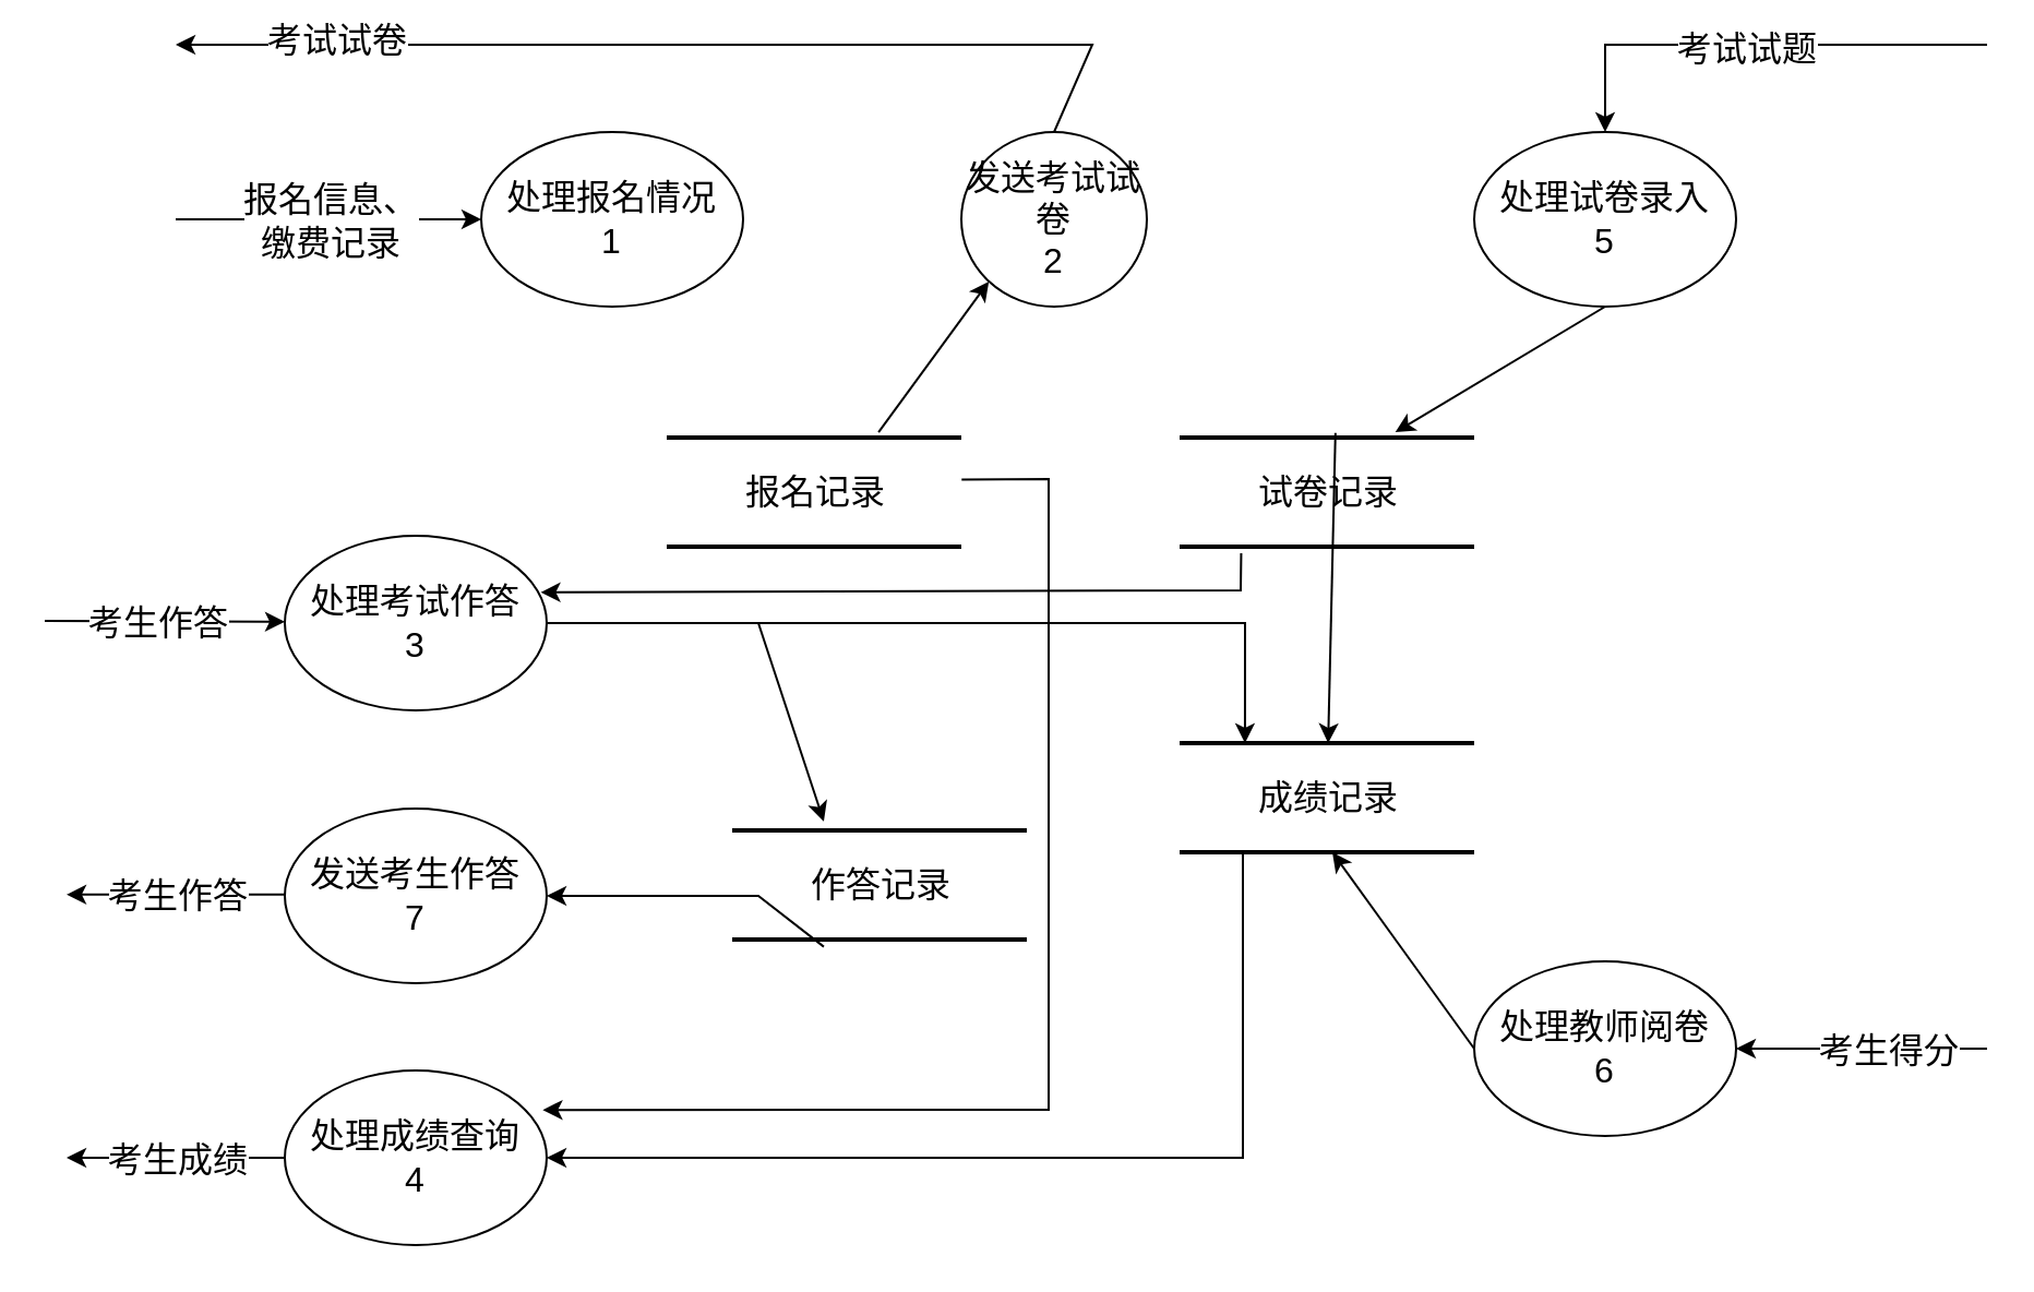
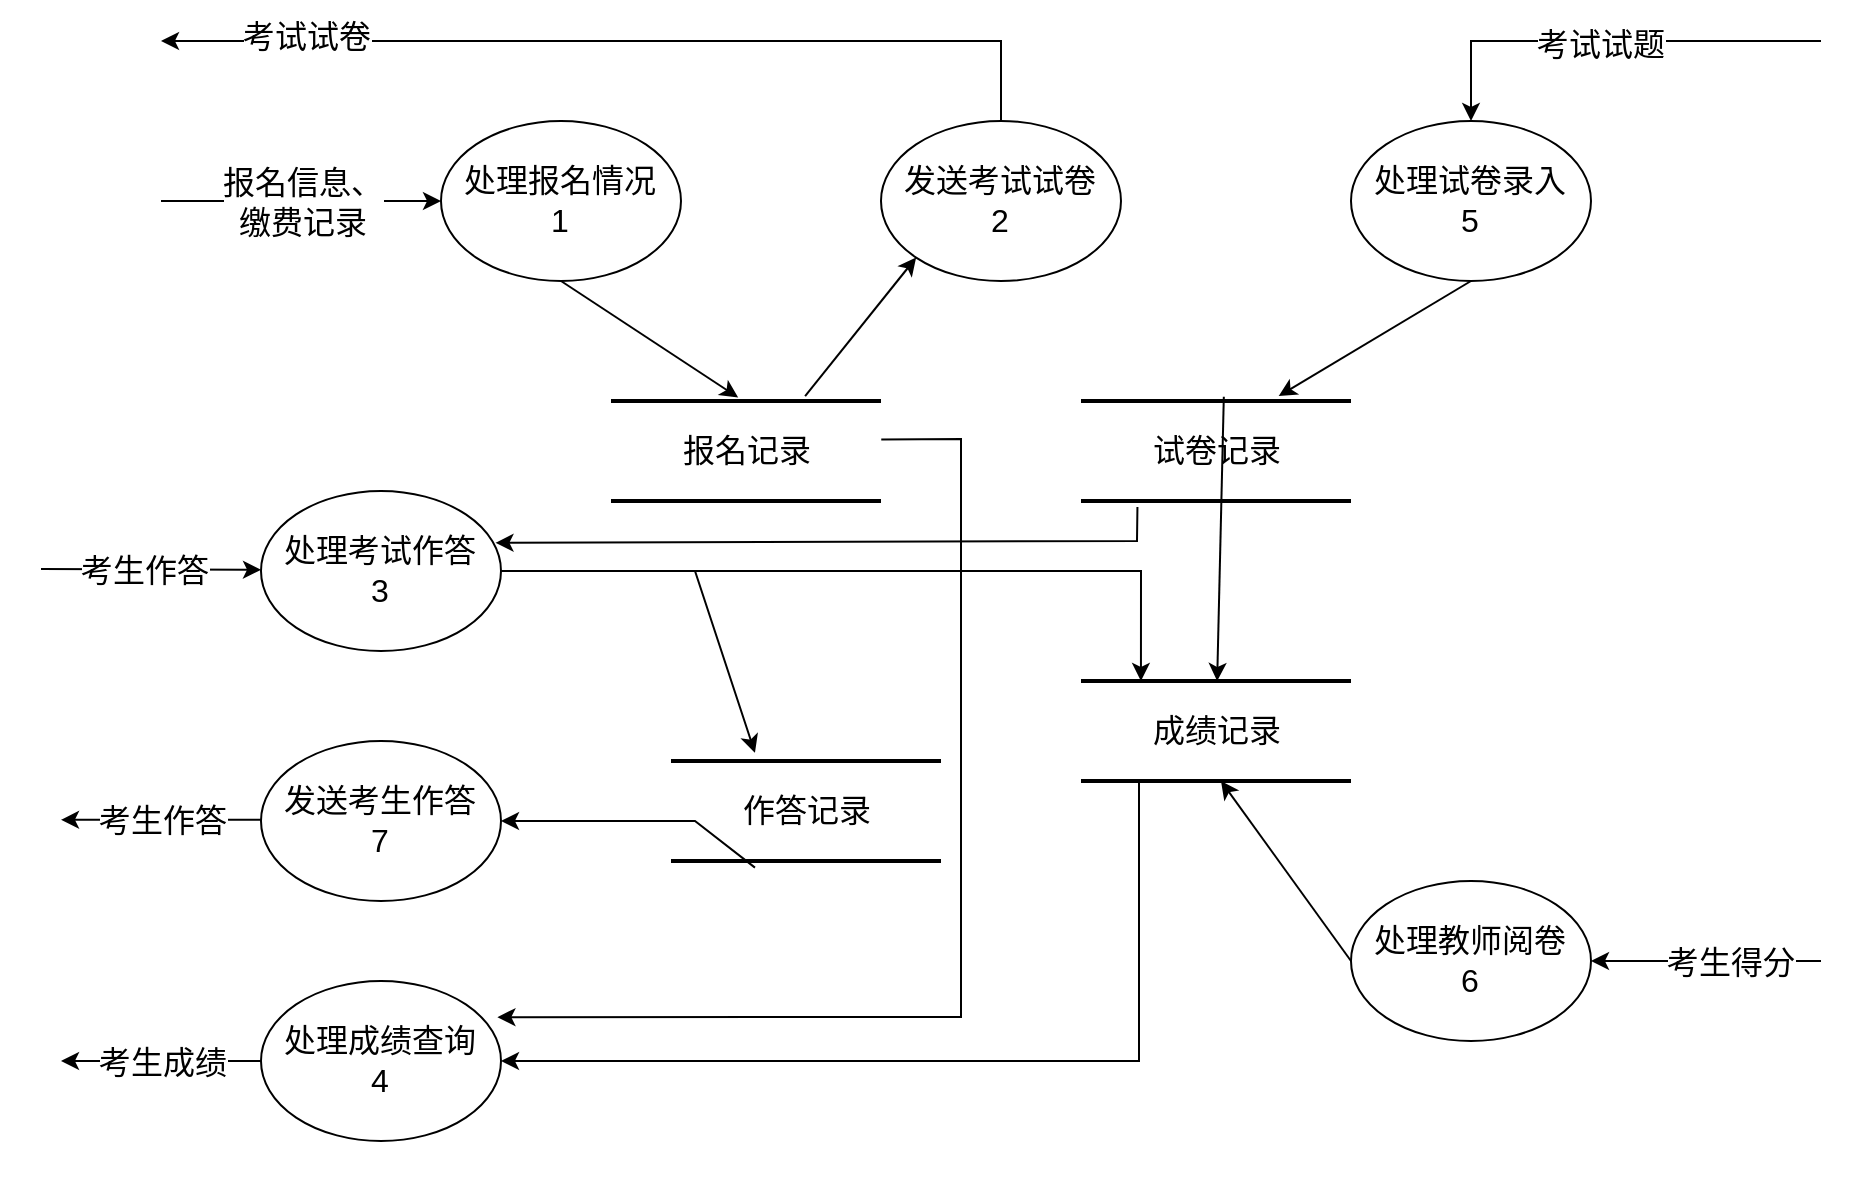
  <mxCell id="0" />
  <mxCell id="1" parent="0" />
  <mxCell id="2" value="&lt;font style=&quot;font-size: 16px;&quot;&gt;报名记录&lt;/font&gt;" style="html=1;rounded=0;shadow=0;comic=0;labelBackgroundColor=none;strokeWidth=2;fontFamily=Verdana;fontSize=12;align=center;shape=mxgraph.ios7ui.horLines;" vertex="1" parent="1"><mxGeometry x="305" y="200" width="135" height="50" as="geometry" /></mxCell>
  <mxCell id="3" value="处理报名情况&lt;br style=&quot;font-size: 16px;&quot;&gt;1" style="ellipse;whiteSpace=wrap;html=1;fontSize=16;" vertex="1" parent="1"><mxGeometry x="220" y="60" width="120" height="80" as="geometry" /></mxCell>
  <mxCell id="4" value="" style="endArrow=classic;html=1;rounded=0;entryX=0;entryY=0.5;entryDx=0;entryDy=0;" edge="1" parent="1" target="3"><mxGeometry width="50" height="50" relative="1" as="geometry"><mxPoint x="80" y="100" as="sourcePoint" /><mxPoint x="150" y="70" as="targetPoint" /></mxGeometry></mxCell>
  <mxCell id="5" value="&lt;span style=&quot;font-size: 16px;&quot;&gt;报名信息、&lt;br&gt;缴费记录&lt;br&gt;&lt;/span&gt;" style="edgeLabel;html=1;align=center;verticalAlign=middle;resizable=0;points=[];" vertex="1" connectable="0" parent="4"><mxGeometry x="0.248" y="-2" relative="1" as="geometry"><mxPoint x="-17" y="-2" as="offset" /></mxGeometry></mxCell>
- <mxCell id="7" value="发送考试试卷&lt;br style=&quot;font-size: 16px;&quot;&gt;2" style="ellipse;whiteSpace=wrap;html=1;fontSize=16;" vertex="1" parent="1"><mxGeometry x="440" y="60" width="85" height="80" as="geometry" /></mxCell>
+ <mxCell id="6" value="" style="endArrow=classic;html=1;rounded=0;exitX=0.5;exitY=1;exitDx=0;exitDy=0;entryX=0.471;entryY=-0.035;entryDx=0;entryDy=0;entryPerimeter=0;" edge="1" parent="1" source="3" target="2"><mxGeometry width="50" height="50" relative="1" as="geometry"><mxPoint x="370" y="170" as="sourcePoint" /><mxPoint x="420" y="120" as="targetPoint" /></mxGeometry></mxCell>
+ <mxCell id="7" value="发送考试试卷&lt;br style=&quot;font-size: 16px;&quot;&gt;2" style="ellipse;whiteSpace=wrap;html=1;fontSize=16;" vertex="1" parent="1"><mxGeometry x="440" y="60" width="120" height="80" as="geometry" /></mxCell>
  <mxCell id="8" value="" style="endArrow=classic;html=1;rounded=0;exitX=0.719;exitY=-0.049;exitDx=0;exitDy=0;exitPerimeter=0;entryX=0;entryY=1;entryDx=0;entryDy=0;" edge="1" parent="1" source="2" target="7"><mxGeometry width="50" height="50" relative="1" as="geometry"><mxPoint x="430" y="230" as="sourcePoint" /><mxPoint x="480" y="180" as="targetPoint" /></mxGeometry></mxCell>
  <mxCell id="9" value="" style="endArrow=classic;html=1;rounded=0;exitX=0.5;exitY=0;exitDx=0;exitDy=0;" edge="1" parent="1" source="7"><mxGeometry width="50" height="50" relative="1" as="geometry"><mxPoint x="490" y="30" as="sourcePoint" /><mxPoint x="80" y="20" as="targetPoint" /><Array as="points"><mxPoint x="500" y="20" /></Array></mxGeometry></mxCell>
  <mxCell id="10" value="&lt;span style=&quot;font-size: 16px;&quot;&gt;考试试卷&lt;/span&gt;" style="edgeLabel;html=1;align=center;verticalAlign=middle;resizable=0;points=[];" vertex="1" connectable="0" parent="9"><mxGeometry x="0.196" y="-3" relative="1" as="geometry"><mxPoint x="-113" as="offset" /></mxGeometry></mxCell>
  <mxCell id="11" value="&lt;font style=&quot;font-size: 16px;&quot;&gt;试卷记录&lt;/font&gt;" style="html=1;rounded=0;shadow=0;comic=0;labelBackgroundColor=none;strokeWidth=2;fontFamily=Verdana;fontSize=12;align=center;shape=mxgraph.ios7ui.horLines;" vertex="1" parent="1"><mxGeometry x="540" y="200" width="135" height="50" as="geometry" /></mxCell>
  <mxCell id="12" value="&lt;font style=&quot;font-size: 16px;&quot;&gt;作答记录&lt;/font&gt;" style="html=1;rounded=0;shadow=0;comic=0;labelBackgroundColor=none;strokeWidth=2;fontFamily=Verdana;fontSize=12;align=center;shape=mxgraph.ios7ui.horLines;" vertex="1" parent="1"><mxGeometry x="335" y="380" width="135" height="50" as="geometry" /></mxCell>
  <mxCell id="13" value="" style="endArrow=classic;html=1;rounded=0;exitX=0.529;exitY=-0.042;exitDx=0;exitDy=0;exitPerimeter=0;" edge="1" parent="1" source="11" target="14"><mxGeometry width="50" height="50" relative="1" as="geometry"><mxPoint x="740" y="160" as="sourcePoint" /><mxPoint x="790" y="110" as="targetPoint" /></mxGeometry></mxCell>
  <mxCell id="14" value="&lt;font style=&quot;font-size: 16px;&quot;&gt;成绩记录&lt;/font&gt;" style="html=1;rounded=0;shadow=0;comic=0;labelBackgroundColor=none;strokeWidth=2;fontFamily=Verdana;fontSize=12;align=center;shape=mxgraph.ios7ui.horLines;" vertex="1" parent="1"><mxGeometry x="540" y="340" width="135" height="50" as="geometry" /></mxCell>
  <mxCell id="15" value="处理考试作答&lt;br style=&quot;font-size: 16px;&quot;&gt;3" style="ellipse;whiteSpace=wrap;html=1;fontSize=16;" vertex="1" parent="1"><mxGeometry x="130" y="245" width="120" height="80" as="geometry" /></mxCell>
  <mxCell id="16" value="" style="endArrow=classic;html=1;rounded=0;exitX=1;exitY=0.5;exitDx=0;exitDy=0;entryX=0.311;entryY=-0.082;entryDx=0;entryDy=0;entryPerimeter=0;" edge="1" parent="1" source="15" target="12"><mxGeometry width="50" height="50" relative="1" as="geometry"><mxPoint x="360" y="320" as="sourcePoint" /><mxPoint x="410" y="270" as="targetPoint" /><Array as="points"><mxPoint x="347" y="285" /></Array></mxGeometry></mxCell>
  <mxCell id="17" value="" style="endArrow=classic;html=1;rounded=0;entryX=0;entryY=0.5;entryDx=0;entryDy=0;" edge="1" parent="1"><mxGeometry width="50" height="50" relative="1" as="geometry"><mxPoint x="20" y="284" as="sourcePoint" /><mxPoint x="130" y="284.41" as="targetPoint" /></mxGeometry></mxCell>
  <mxCell id="18" value="&lt;span style=&quot;font-size: 16px;&quot;&gt;考生作答&lt;br&gt;&lt;/span&gt;" style="edgeLabel;html=1;align=center;verticalAlign=middle;resizable=0;points=[];" vertex="1" connectable="0" parent="17"><mxGeometry x="0.248" y="-2" relative="1" as="geometry"><mxPoint x="-17" y="-2" as="offset" /></mxGeometry></mxCell>
  <mxCell id="19" value="" style="endArrow=classic;html=1;rounded=0;exitX=1;exitY=0.5;exitDx=0;exitDy=0;entryX=0.222;entryY=0;entryDx=0;entryDy=0;entryPerimeter=0;" edge="1" parent="1" source="15" target="14"><mxGeometry width="50" height="50" relative="1" as="geometry"><mxPoint x="400" y="330" as="sourcePoint" /><mxPoint x="450" y="280" as="targetPoint" /><Array as="points"><mxPoint x="570" y="285" /></Array></mxGeometry></mxCell>
  <mxCell id="20" value="处理成绩查询&lt;br style=&quot;font-size: 16px;&quot;&gt;4" style="ellipse;whiteSpace=wrap;html=1;fontSize=16;" vertex="1" parent="1"><mxGeometry x="130" y="490" width="120" height="80" as="geometry" /></mxCell>
  <mxCell id="21" value="" style="endArrow=classic;html=1;rounded=0;exitX=0;exitY=0.5;exitDx=0;exitDy=0;" edge="1" parent="1" source="20"><mxGeometry width="50" height="50" relative="1" as="geometry"><mxPoint x="10" y="470" as="sourcePoint" /><mxPoint x="30" y="530" as="targetPoint" /></mxGeometry></mxCell>
  <mxCell id="22" value="考生成绩" style="edgeLabel;html=1;align=center;verticalAlign=middle;resizable=0;points=[];fontSize=16;" vertex="1" connectable="0" parent="21"><mxGeometry x="-0.321" y="-4" relative="1" as="geometry"><mxPoint x="-16" y="4" as="offset" /></mxGeometry></mxCell>
  <mxCell id="23" value="" style="endArrow=classic;html=1;rounded=0;entryX=1;entryY=0.5;entryDx=0;entryDy=0;" edge="1" parent="1" target="20"><mxGeometry width="50" height="50" relative="1" as="geometry"><mxPoint x="569" y="390" as="sourcePoint" /><mxPoint x="570" y="490" as="targetPoint" /><Array as="points"><mxPoint x="569" y="530" /></Array></mxGeometry></mxCell>
  <mxCell id="24" value="处理试卷录入&lt;br style=&quot;font-size: 16px;&quot;&gt;5" style="ellipse;whiteSpace=wrap;html=1;fontSize=16;" vertex="1" parent="1"><mxGeometry x="675" y="60" width="120" height="80" as="geometry" /></mxCell>
  <mxCell id="25" value="" style="endArrow=classic;html=1;rounded=0;entryX=0.5;entryY=0;entryDx=0;entryDy=0;" edge="1" parent="1" target="24"><mxGeometry width="50" height="50" relative="1" as="geometry"><mxPoint x="910" y="20" as="sourcePoint" /><mxPoint x="770" y="-50" as="targetPoint" /><Array as="points"><mxPoint x="735" y="20" /></Array></mxGeometry></mxCell>
  <mxCell id="26" value="&lt;span style=&quot;font-size: 16px;&quot;&gt;考试试题&lt;/span&gt;" style="edgeLabel;html=1;align=center;verticalAlign=middle;resizable=0;points=[];" vertex="1" connectable="0" parent="25"><mxGeometry x="0.028" y="1" relative="1" as="geometry"><mxPoint as="offset" /></mxGeometry></mxCell>
  <mxCell id="27" value="" style="endArrow=classic;html=1;rounded=0;exitX=0.5;exitY=1;exitDx=0;exitDy=0;entryX=0.732;entryY=-0.049;entryDx=0;entryDy=0;entryPerimeter=0;" edge="1" parent="1" source="24" target="11"><mxGeometry width="50" height="50" relative="1" as="geometry"><mxPoint x="790" y="240" as="sourcePoint" /><mxPoint x="840" y="190" as="targetPoint" /></mxGeometry></mxCell>
  <mxCell id="28" value="处理教师阅卷&lt;br style=&quot;font-size: 16px;&quot;&gt;6" style="ellipse;whiteSpace=wrap;html=1;fontSize=16;" vertex="1" parent="1"><mxGeometry x="675" y="440" width="120" height="80" as="geometry" /></mxCell>
  <mxCell id="29" value="发送考生作答&lt;br style=&quot;font-size: 16px;&quot;&gt;7" style="ellipse;whiteSpace=wrap;html=1;fontSize=16;" vertex="1" parent="1"><mxGeometry x="130" y="370" width="120" height="80" as="geometry" /></mxCell>
  <mxCell id="30" value="" style="endArrow=classic;html=1;rounded=0;exitX=0.311;exitY=1.066;exitDx=0;exitDy=0;exitPerimeter=0;entryX=1;entryY=0.5;entryDx=0;entryDy=0;" edge="1" parent="1" source="12" target="29"><mxGeometry width="50" height="50" relative="1" as="geometry"><mxPoint x="370" y="480" as="sourcePoint" /><mxPoint x="420" y="430" as="targetPoint" /><Array as="points"><mxPoint x="347" y="410" /></Array></mxGeometry></mxCell>
  <mxCell id="31" value="" style="endArrow=classic;html=1;rounded=0;exitX=0;exitY=0.5;exitDx=0;exitDy=0;" edge="1" parent="1"><mxGeometry width="50" height="50" relative="1" as="geometry"><mxPoint x="130" y="409.41" as="sourcePoint" /><mxPoint x="30" y="409.41" as="targetPoint" /></mxGeometry></mxCell>
  <mxCell id="32" value="考生作答" style="edgeLabel;html=1;align=center;verticalAlign=middle;resizable=0;points=[];fontSize=16;" vertex="1" connectable="0" parent="31"><mxGeometry x="-0.321" y="-4" relative="1" as="geometry"><mxPoint x="-16" y="4" as="offset" /></mxGeometry></mxCell>
  <mxCell id="33" value="" style="endArrow=classic;html=1;rounded=0;exitX=0;exitY=0.5;exitDx=0;exitDy=0;" edge="1" parent="1" source="28"><mxGeometry width="50" height="50" relative="1" as="geometry"><mxPoint x="570" y="580" as="sourcePoint" /><mxPoint x="610" y="390" as="targetPoint" /></mxGeometry></mxCell>
  <mxCell id="34" value="" style="endArrow=classic;html=1;rounded=0;entryX=1;entryY=0.5;entryDx=0;entryDy=0;" edge="1" parent="1" target="28"><mxGeometry width="50" height="50" relative="1" as="geometry"><mxPoint x="910" y="480" as="sourcePoint" /><mxPoint x="910" y="300" as="targetPoint" /></mxGeometry></mxCell>
  <mxCell id="35" value="&lt;span style=&quot;font-size: 16px;&quot;&gt;考生得分&lt;/span&gt;" style="edgeLabel;html=1;align=center;verticalAlign=middle;resizable=0;points=[];" vertex="1" connectable="0" parent="34"><mxGeometry x="-0.432" y="3" relative="1" as="geometry"><mxPoint x="-13" y="-3" as="offset" /></mxGeometry></mxCell>
  <mxCell id="36" value="" style="endArrow=classic;html=1;rounded=0;entryX=0.985;entryY=0.226;entryDx=0;entryDy=0;entryPerimeter=0;exitX=1.001;exitY=0.384;exitDx=0;exitDy=0;exitPerimeter=0;" edge="1" parent="1" source="2" target="20"><mxGeometry width="50" height="50" relative="1" as="geometry"><mxPoint x="470" y="220" as="sourcePoint" /><mxPoint x="530" y="420" as="targetPoint" /><Array as="points"><mxPoint x="480" y="219" /><mxPoint x="480" y="508" /></Array></mxGeometry></mxCell>
  <mxCell id="37" value="" style="endArrow=classic;html=1;rounded=0;exitX=0.209;exitY=1.061;exitDx=0;exitDy=0;exitPerimeter=0;entryX=0.977;entryY=0.324;entryDx=0;entryDy=0;entryPerimeter=0;" edge="1" parent="1" source="11" target="15"><mxGeometry width="50" height="50" relative="1" as="geometry"><mxPoint x="790" y="280" as="sourcePoint" /><mxPoint x="840" y="230" as="targetPoint" /><Array as="points"><mxPoint x="568" y="270" /></Array></mxGeometry></mxCell>
